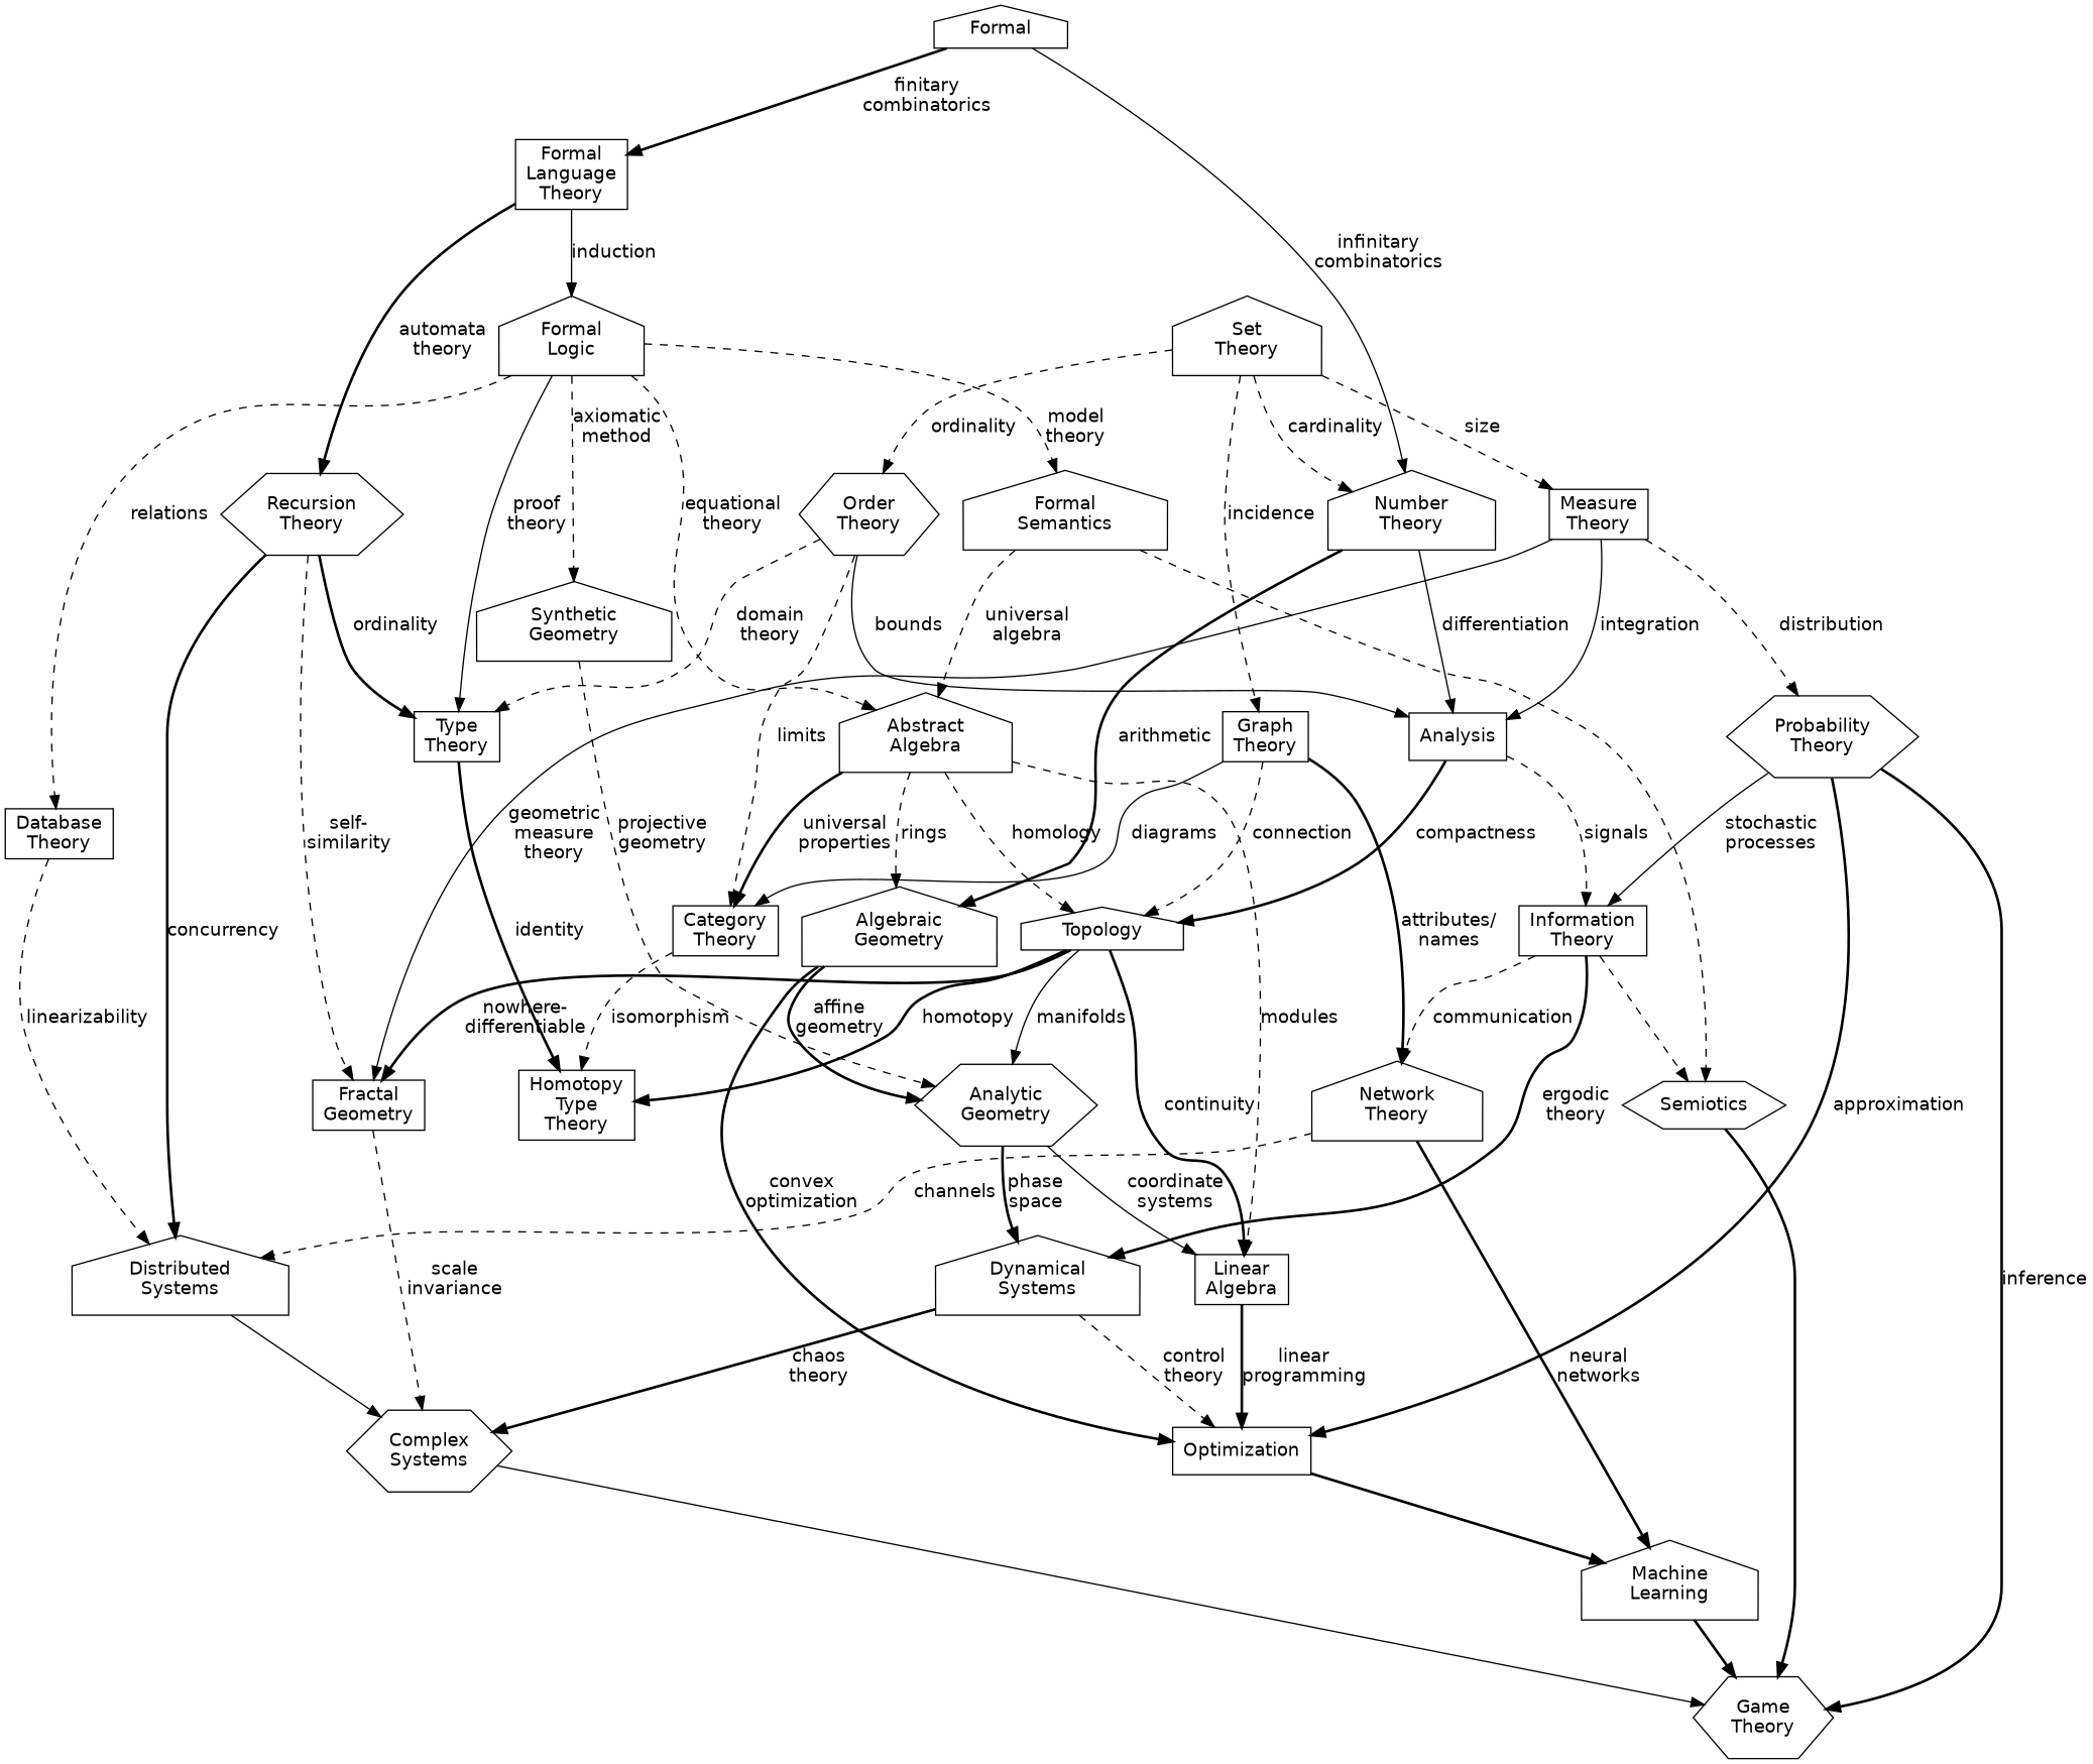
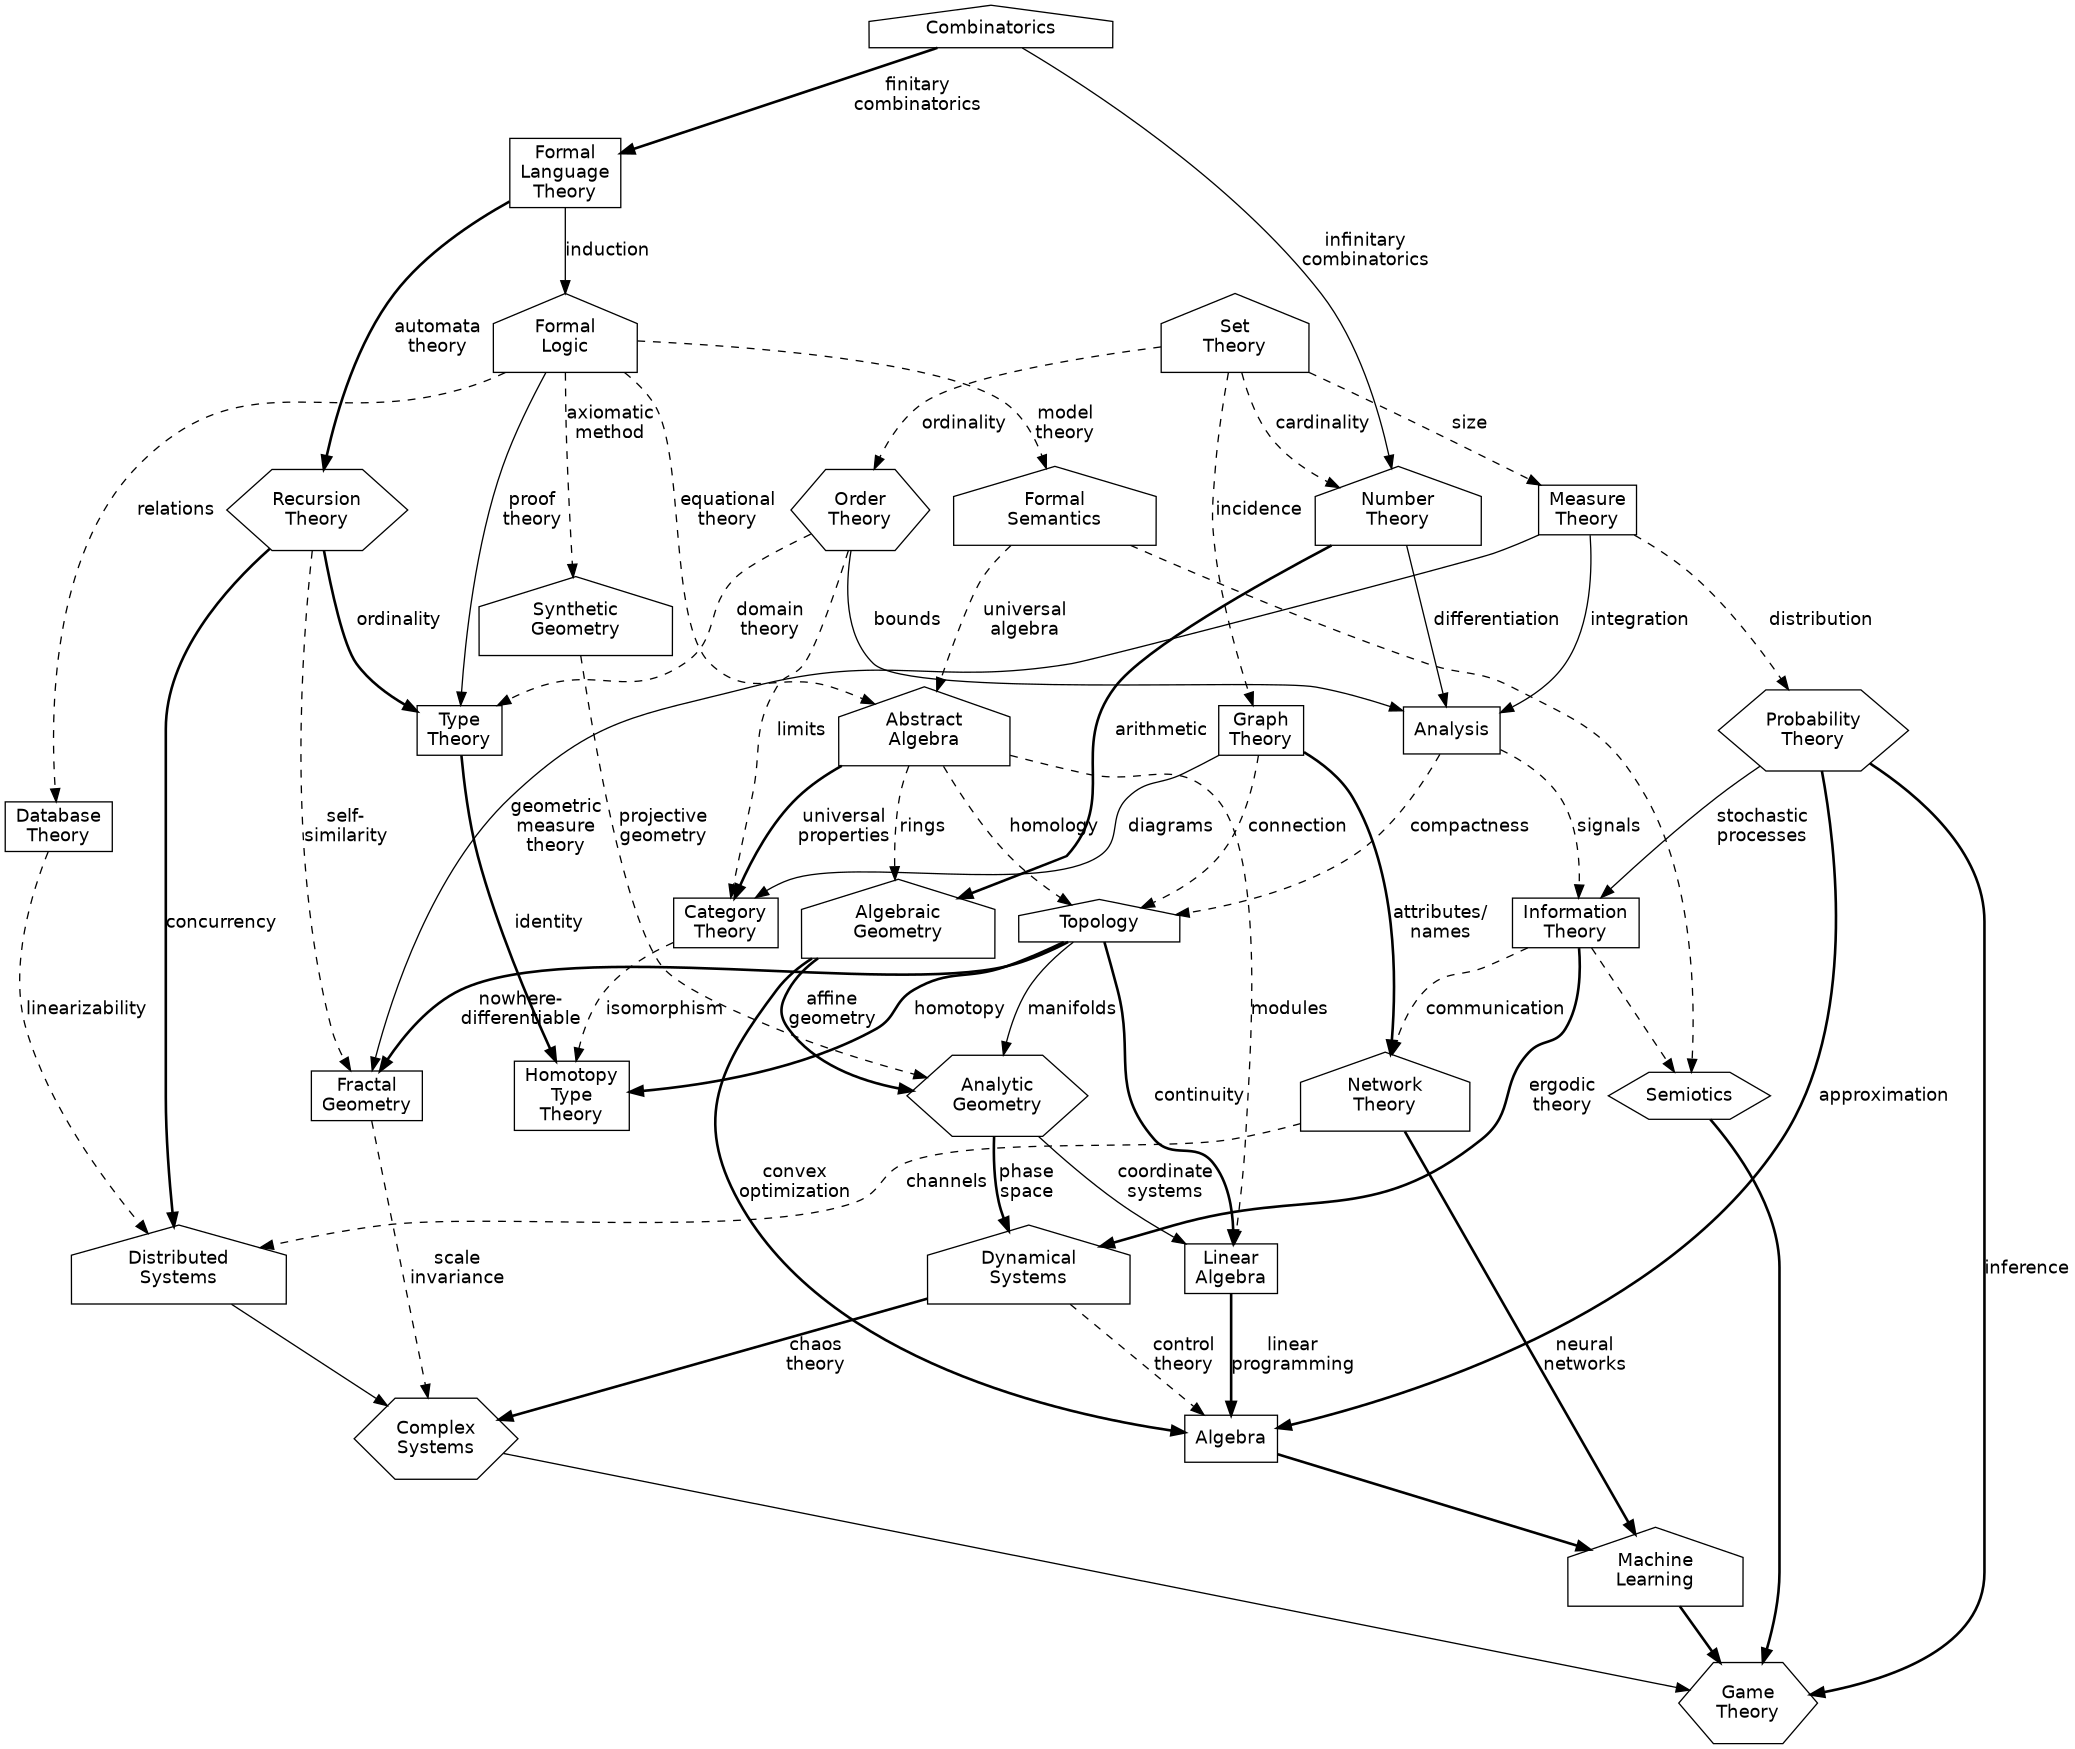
  digraph {
    fontname="DejaVu Sans"
    node [fontname="DejaVu Sans" shape=house]
    edge [fontname="DejaVu Sans" style=dashed]
    "Formal\nLanguage\nTheory" [shape=box]
-   Combinatorics [label=Formal]
+   Combinatorics
    "Number\nTheory"
    "Formal\nLogic"
    "Recursion\nTheory" [shape=hexagon]
    "Graph\nTheory" [shape=box]
    "Set\nTheory"
    "Measure\nTheory" [shape=box]
    "Order\nTheory" [shape=hexagon]
    "Formal\nSemantics"
    "Abstract\nAlgebra"
    "Synthetic\nGeometry"
    "Database\nTheory" [shape=box]
    "Type\nTheory" [shape=box]
    "Distributed\nSystems"
    "Fractal\nGeometry" [shape=box]
    Semiotics [shape=hexagon]
    "Category\nTheory" [shape=box]
    "Algebraic\nGeometry"
    "Linear\nAlgebra" [shape=box]
    Topology
    "Analytic\nGeometry" [shape=hexagon]
    "Homotopy\nType\nTheory" [shape=box]
    "Game\nTheory" [shape=hexagon]
-   Optimization [shape=box]
+   Optimization [shape=box label=Algebra]
    "Network\nTheory"
    "Probability\nTheory" [shape=hexagon]
    Analysis [shape=box]
    "Machine\nLearning"
    "Complex\nSystems" [shape=hexagon]
    "Dynamical\nSystems"
    "Information\nTheory" [shape=box]
    "Formal\nLanguage\nTheory" -> "Formal\nLogic" [label=induction style=solid]
    "Formal\nLanguage\nTheory" -> "Recursion\nTheory" [label="automata\ntheory" style=bold]
    Combinatorics -> "Formal\nLanguage\nTheory" [label="finitary\ncombinatorics" style=bold]
    Combinatorics -> "Number\nTheory" [label="infinitary\ncombinatorics" style=solid]
    "Number\nTheory" -> "Algebraic\nGeometry" [label=arithmetic style=bold]
    "Number\nTheory" -> Analysis [label=differentiation style=solid]
    "Formal\nLogic" -> "Formal\nSemantics" [label="model\ntheory"]
    "Formal\nLogic" -> "Abstract\nAlgebra" [label="equational\ntheory"]
    "Formal\nLogic" -> "Synthetic\nGeometry" [label="axiomatic\nmethod"]
    "Formal\nLogic" -> "Database\nTheory" [label=relations]
    "Formal\nLogic" -> "Type\nTheory" [label="proof\ntheory" style=solid]
    "Recursion\nTheory" -> "Type\nTheory" [label=ordinality style=bold]
    "Recursion\nTheory" -> "Distributed\nSystems" [label=concurrency style=bold]
    "Recursion\nTheory" -> "Fractal\nGeometry" [label="self-\nsimilarity"]
    "Graph\nTheory" -> "Category\nTheory" [label=diagrams style=solid]
    "Graph\nTheory" -> Topology [label=connection]
    "Graph\nTheory" -> "Network\nTheory" [label="attributes/\nnames" style=bold]
    "Set\nTheory" -> "Number\nTheory" [label=cardinality]
    "Set\nTheory" -> "Graph\nTheory" [label=incidence]
    "Set\nTheory" -> "Measure\nTheory" [label=size]
    "Set\nTheory" -> "Order\nTheory" [label=ordinality]
    "Measure\nTheory" -> "Fractal\nGeometry" [label="geometric\nmeasure\ntheory" style=solid]
    "Measure\nTheory" -> "Probability\nTheory" [label=distribution]
    "Measure\nTheory" -> Analysis [label=integration style=solid]
    "Order\nTheory" -> "Type\nTheory" [label="domain\ntheory"]
    "Order\nTheory" -> "Category\nTheory" [label=limits]
    "Order\nTheory" -> Analysis [label=bounds style=solid]
    "Formal\nSemantics" -> "Abstract\nAlgebra" [label="universal\nalgebra"]
    "Formal\nSemantics" -> Semiotics
    "Abstract\nAlgebra" -> "Category\nTheory" [label="universal\nproperties" style=bold]
    "Abstract\nAlgebra" -> "Algebraic\nGeometry" [label=rings]
    "Abstract\nAlgebra" -> "Linear\nAlgebra" [label=modules]
    "Abstract\nAlgebra" -> Topology [label=homology]
    "Synthetic\nGeometry" -> "Analytic\nGeometry" [label="projective\ngeometry"]
    "Database\nTheory" -> "Distributed\nSystems" [label=linearizability]
    "Type\nTheory" -> "Homotopy\nType\nTheory" [label=identity style=bold]
    "Distributed\nSystems" -> "Complex\nSystems" [style=solid]
    "Fractal\nGeometry" -> "Complex\nSystems" [label="scale\ninvariance"]
    Semiotics -> "Game\nTheory" [style=bold]
    "Category\nTheory" -> "Homotopy\nType\nTheory" [label=isomorphism]
    "Algebraic\nGeometry" -> "Analytic\nGeometry" [label="affine\ngeometry" style=bold]
    "Algebraic\nGeometry" -> Optimization [label="convex\noptimization" style=bold]
    "Linear\nAlgebra" -> Optimization [label="linear\nprogramming" style=bold]
    Topology -> "Fractal\nGeometry" [label="nowhere-\ndifferentiable" style=bold]
    Topology -> "Linear\nAlgebra" [label=continuity style=bold]
    Topology -> "Analytic\nGeometry" [label=manifolds style=solid]
    Topology -> "Homotopy\nType\nTheory" [label=homotopy style=bold]
    "Analytic\nGeometry" -> "Linear\nAlgebra" [label="coordinate\nsystems" style=solid]
    "Analytic\nGeometry" -> "Dynamical\nSystems" [label="phase\nspace" style=bold]
    Optimization -> "Machine\nLearning" [style=bold]
    "Network\nTheory" -> "Distributed\nSystems" [label=channels]
    "Network\nTheory" -> "Machine\nLearning" [label="neural\nnetworks" style=bold]
    "Probability\nTheory" -> "Game\nTheory" [label=inference style=bold]
    "Probability\nTheory" -> Optimization [label=approximation style=bold]
    "Probability\nTheory" -> "Information\nTheory" [label="stochastic\nprocesses" style=solid]
-   Analysis -> Topology [label=compactness style=bold]
+   Analysis -> Topology [label=compactness]
    Analysis -> "Information\nTheory" [label=signals]
    "Machine\nLearning" -> "Game\nTheory" [style=bold]
    "Complex\nSystems" -> "Game\nTheory" [style=solid]
    "Dynamical\nSystems" -> Optimization [label="control\ntheory"]
    "Dynamical\nSystems" -> "Complex\nSystems" [label="chaos\ntheory" style=bold]
    "Information\nTheory" -> Semiotics
    "Information\nTheory" -> "Network\nTheory" [label=communication]
    "Information\nTheory" -> "Dynamical\nSystems" [label="ergodic\ntheory" style=bold]
  }
